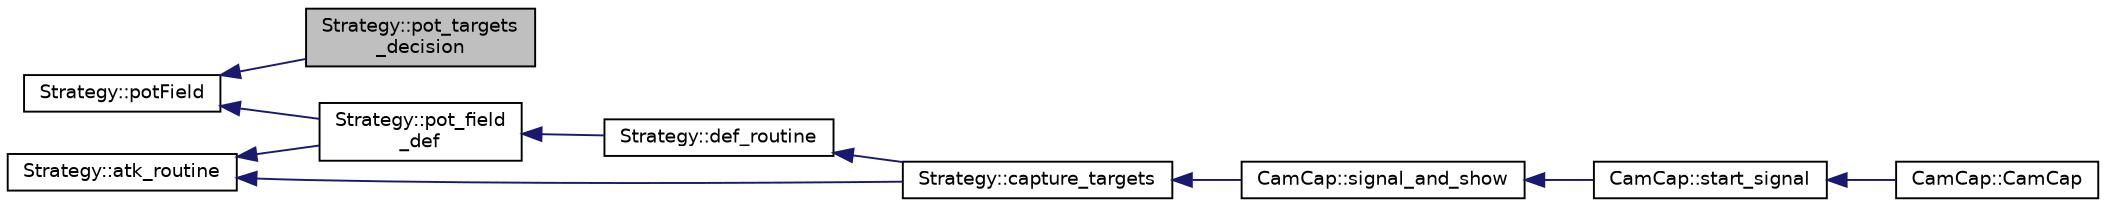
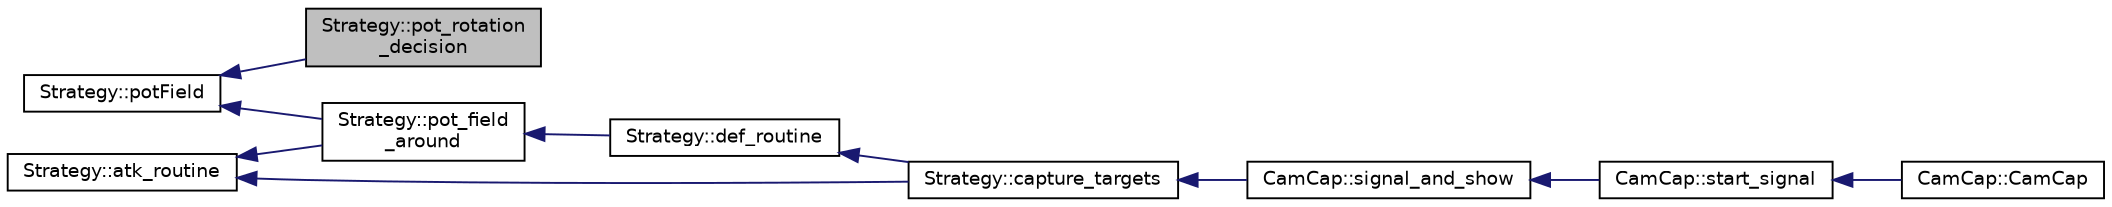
  digraph {
    rankdir=LR
    node [color=black fillcolor=white fontname=Helvetica fontsize=10 shape=record style=filled]
    edge [color=midnightblue dir=back fontname=Helvetica fontsize=10 labelfontname=Helvetica labelfontsize=10 style=solid]
-   n1 [fillcolor=grey75 fontcolor=black height=0.2 label="Strategy::pot_targets\l_decision" width=0.4]
+   n1 [fillcolor=grey75 fontcolor=black height=0.2 label="Strategy::pot_rotation\l_decision" width=0.4]
    n2 [height=0.2 label="Strategy::potField" width=0.4]
-   n3 [height=0.2 label="Strategy::pot_field\l_def" width=0.4]
+   n3 [height=0.2 label="Strategy::pot_field\l_around" width=0.4]
    n4 [height=0.2 label="Strategy::def_routine" width=0.4]
    n5 [height=0.2 label="Strategy::atk_routine" width=0.4]
    n6 [height=0.2 label="Strategy::capture_targets" width=0.4]
    n7 [height=0.2 label="CamCap::signal_and_show" width=0.4]
    n8 [height=0.2 label="CamCap::start_signal" width=0.4]
    n9 [height=0.2 label="CamCap::CamCap" width=0.4]
    n2 -> n1
    n2 -> n3
    n3 -> n4
    n4 -> n6
    n5 -> n3
    n5 -> n6
    n6 -> n7
    n7 -> n8
    n8 -> n9
  }
